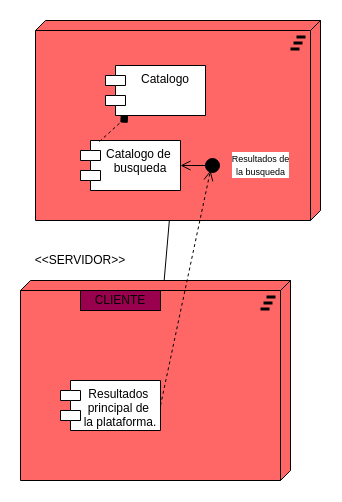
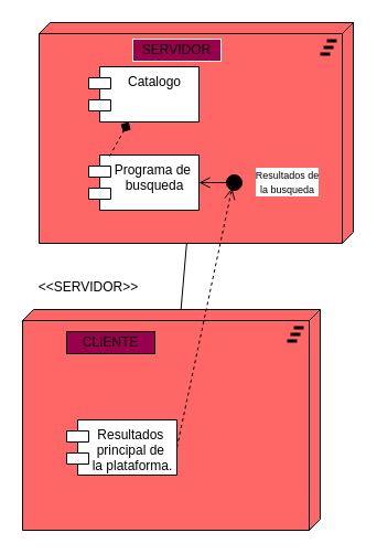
  <mxCell id="0" />
  <mxCell id="1" parent="0" />
  <mxCell id="2" value="" style="html=1;outlineConnect=0;whiteSpace=wrap;fillColor=#FF6666;shape=mxgraph.archimate.tech;techType=plateau" parent="1" vertex="1"><mxGeometry x="35" y="20" width="285" height="200" as="geometry" /></mxCell>
  <mxCell id="3" value="" style="html=1;outlineConnect=0;whiteSpace=wrap;fillColor=#FF6666;shape=mxgraph.archimate.tech;techType=plateau" parent="1" vertex="1"><mxGeometry x="20" y="280" width="270" height="200" as="geometry" /></mxCell>
- <mxCell id="4" value="Catalogo" style="shape=module;align=left;spacingLeft=20;align=center;verticalAlign=top;" parent="1" vertex="1"><mxGeometry x="105" y="65" width="100" height="50" as="geometry" /></mxCell>
- <mxCell id="5" value="Catalogo de &#10;busqueda" style="shape=module;align=left;spacingLeft=20;align=center;verticalAlign=top;" parent="1" vertex="1"><mxGeometry x="80" y="140" width="100" height="50" as="geometry" /></mxCell>
+ <mxCell id="4" value="Catalogo" style="shape=module;align=left;spacingLeft=20;align=center;verticalAlign=top;" parent="1" vertex="1"><mxGeometry x="80" y="60" width="100" height="50" as="geometry" /></mxCell>
+ <mxCell id="5" value="Programa de &#10;busqueda" style="shape=module;align=left;spacingLeft=20;align=center;verticalAlign=top;" parent="1" vertex="1"><mxGeometry x="80" y="140" width="100" height="50" as="geometry" /></mxCell>
  <mxCell id="6" value="Resultados &#10;principal de &#10;la plataforma." style="shape=module;align=left;spacingLeft=20;align=center;verticalAlign=top;" parent="1" vertex="1"><mxGeometry x="60" y="380" width="100" height="50" as="geometry" /></mxCell>
- <mxCell id="7" value="CLIENTE" style="text;html=1;strokeColor=#000000;fillColor=#99004D;align=center;verticalAlign=middle;whiteSpace=wrap;rounded=0;" parent="1" vertex="1"><mxGeometry x="80" y="290" width="80" height="20" as="geometry" /></mxCell>
+ <mxCell id="7" value="CLIENTE" style="text;html=1;strokeColor=#000000;fillColor=#99004D;align=center;verticalAlign=middle;whiteSpace=wrap;rounded=0;" parent="1" vertex="1"><mxGeometry x="60" y="300" width="80" height="20" as="geometry" /></mxCell>
+ <mxCell id="8" value="SERVIDOR" style="text;html=1;strokeColor=#FFFFCC;fillColor=#99004D;align=center;verticalAlign=middle;whiteSpace=wrap;rounded=0;" parent="1" vertex="1"><mxGeometry x="120" y="35" width="80" height="20" as="geometry" /></mxCell>
  <mxCell id="9" value="" style="endArrow=none;html=1;" parent="1" source="3" target="2" edge="1"><mxGeometry width="50" height="50" relative="1" as="geometry"><mxPoint x="80" y="300" as="sourcePoint" /><mxPoint x="130" y="250" as="targetPoint" /></mxGeometry></mxCell>
  <mxCell id="10" value="&amp;lt;&amp;lt;SERVIDOR&amp;gt;&amp;gt;" style="text;html=1;strokeColor=none;fillColor=none;align=center;verticalAlign=middle;whiteSpace=wrap;rounded=0;" parent="1" vertex="1"><mxGeometry x="60" y="250" width="40" height="20" as="geometry" /></mxCell>
  <mxCell id="11" value="&lt;font style=&quot;font-size: 9px&quot;&gt;Resultados de&lt;br&gt;la busqueda&lt;/font&gt;" style="html=1;verticalAlign=bottom;startArrow=circle;startFill=1;endArrow=open;startSize=6;endSize=8;entryX=1;entryY=0.5;entryDx=0;entryDy=0;fillColor=#000000;shadow=0;" parent="1" target="5" edge="1"><mxGeometry x="-1" y="43" width="80" relative="1" as="geometry"><mxPoint x="220" y="165" as="sourcePoint" /><mxPoint x="240" y="160" as="targetPoint" /><mxPoint x="40" y="-28" as="offset" /></mxGeometry></mxCell>
  <mxCell id="12" value="" style="html=1;verticalAlign=bottom;endArrow=open;dashed=1;endSize=8;shadow=0;fillColor=#000000;exitX=1;exitY=0.5;exitDx=0;exitDy=0;" parent="1" source="6" edge="1"><mxGeometry x="-0.42" y="-159" relative="1" as="geometry"><mxPoint x="240" y="360" as="sourcePoint" /><mxPoint x="210" y="170" as="targetPoint" /><mxPoint as="offset" /></mxGeometry></mxCell>
  <mxCell id="13" value="" style="html=1;verticalAlign=bottom;endArrow=diamond;dashed=1;endSize=8;shadow=0;fillColor=#000000;exitX=0.19;exitY=0.02;exitDx=0;exitDy=0;exitPerimeter=0;" edge="1" parent="1" source="5" target="4"><mxGeometry x="1" y="-135" relative="1" as="geometry"><mxPoint x="140" y="150" as="sourcePoint" /><mxPoint x="60" y="150" as="targetPoint" /><mxPoint x="16" y="-86" as="offset" /></mxGeometry></mxCell>
